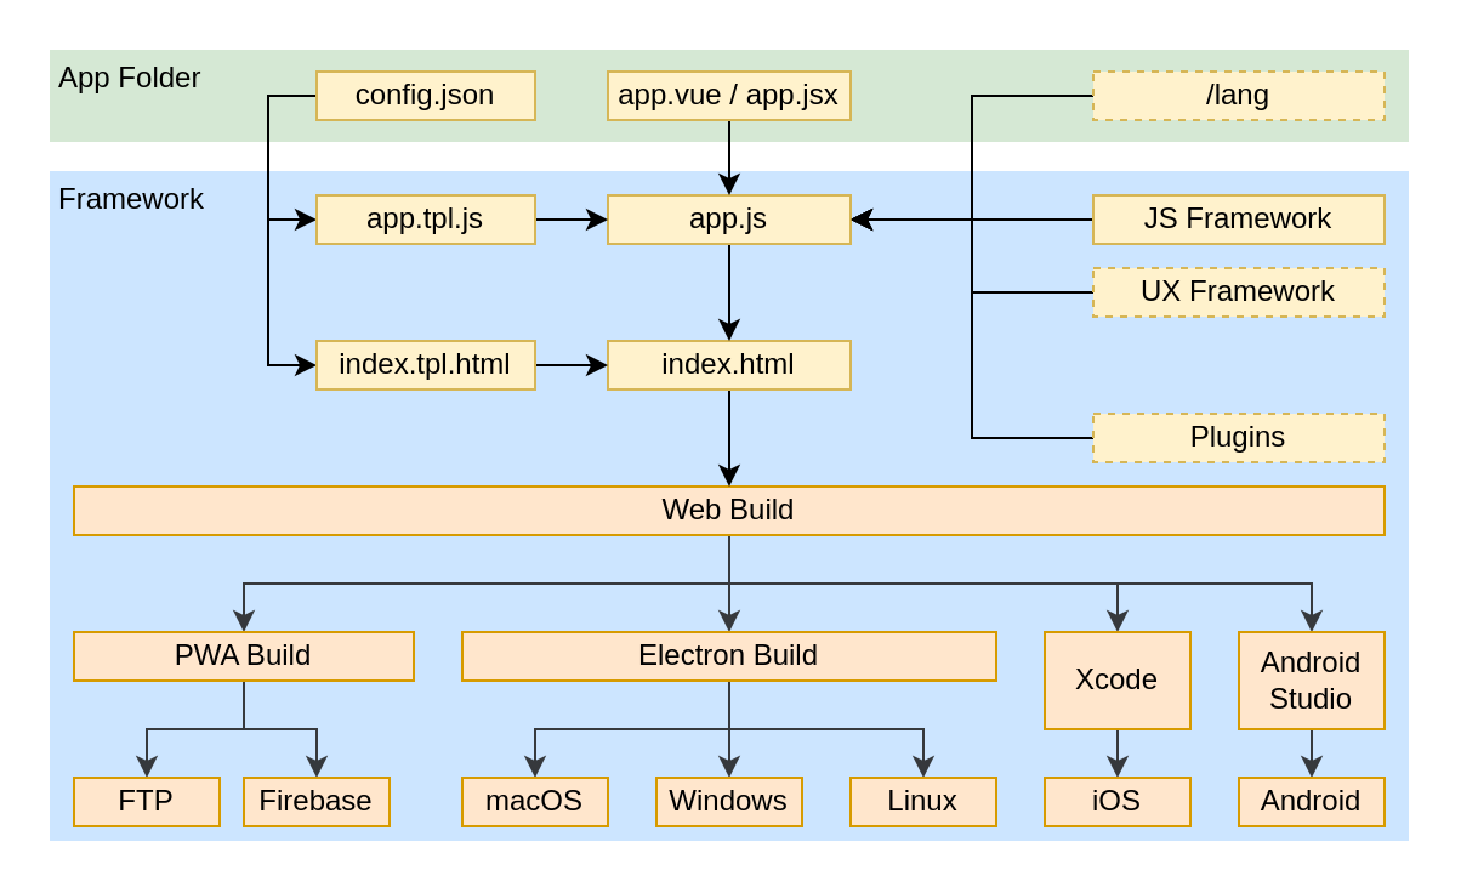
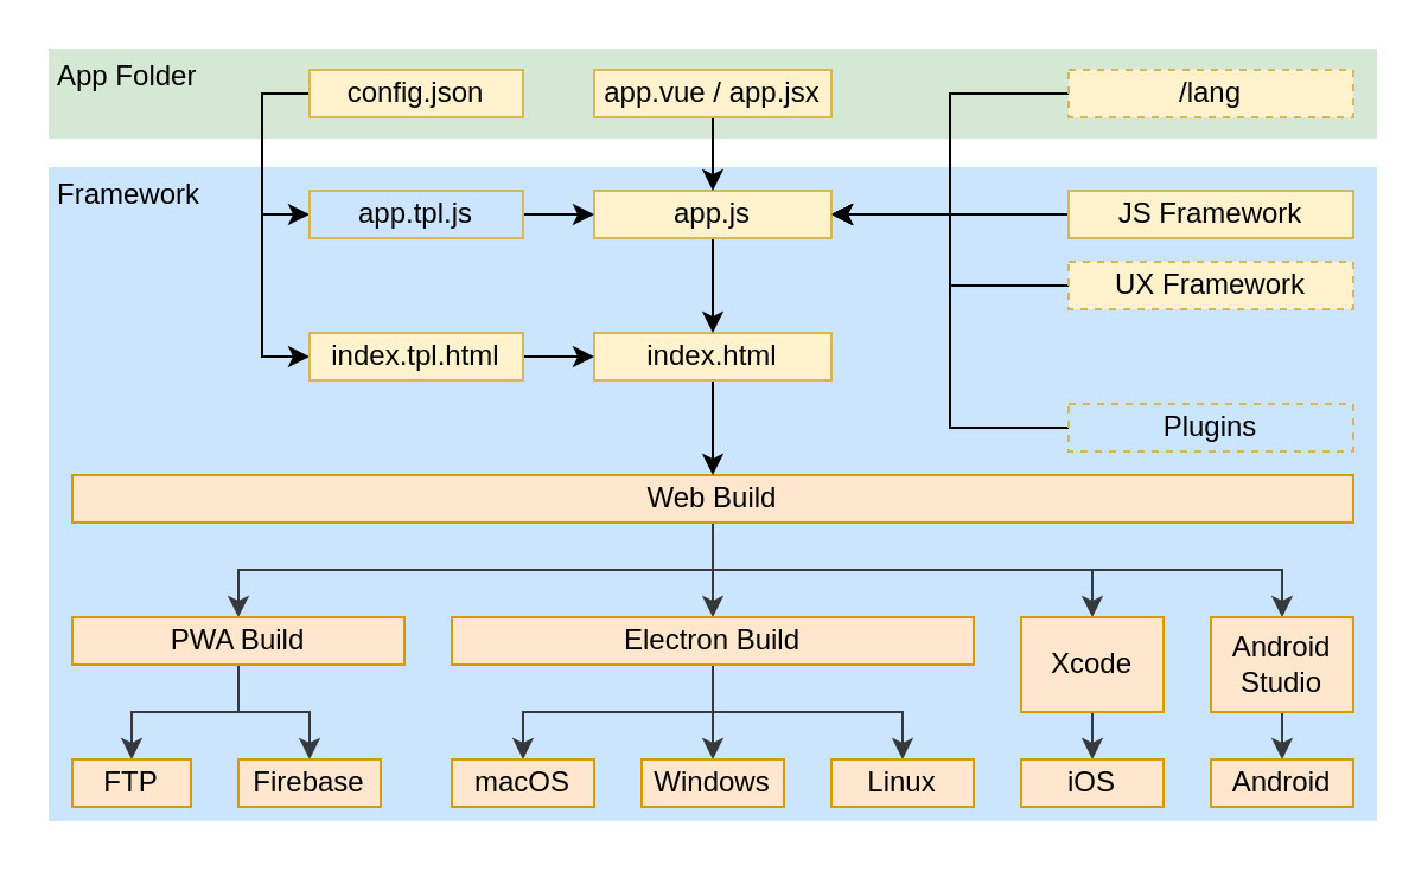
  <mxCell id="0" />
  <mxCell id="1" parent="0" />
  <mxCell id="2" value="&lt;div style=&quot;text-align: left&quot;&gt;&lt;span&gt;Framework&lt;/span&gt;&lt;/div&gt;" style="rounded=0;whiteSpace=wrap;html=1;fillColor=#cce5ff;strokeColor=none;spacing=0;align=left;labelPosition=center;verticalLabelPosition=middle;verticalAlign=top;horizontal=1;spacingTop=0;spacingBottom=0;spacingRight=0;spacingLeft=4;" parent="1" vertex="1"><mxGeometry x="20" y="70" width="560" height="276" as="geometry" /></mxCell>
  <mxCell id="3" value="&lt;div style=&quot;text-align: left&quot;&gt;&lt;span&gt;App Folder&lt;/span&gt;&lt;/div&gt;" style="rounded=0;whiteSpace=wrap;html=1;fillColor=#d5e8d4;strokeColor=none;spacing=0;align=left;labelPosition=center;verticalLabelPosition=middle;verticalAlign=top;horizontal=1;spacingTop=0;spacingBottom=0;spacingRight=0;spacingLeft=4;" parent="1" vertex="1"><mxGeometry x="20" y="20" width="560" height="38" as="geometry" /></mxCell>
  <mxCell id="4" style="edgeStyle=orthogonalEdgeStyle;rounded=0;orthogonalLoop=1;jettySize=auto;html=1;exitX=0.5;exitY=1;exitDx=0;exitDy=0;entryX=0.5;entryY=0;entryDx=0;entryDy=0;fillColor=#eeeeee;strokeColor=#36393d;" parent="1" source="8" target="15" edge="1"><mxGeometry relative="1" as="geometry" /></mxCell>
  <mxCell id="5" style="edgeStyle=orthogonalEdgeStyle;rounded=0;orthogonalLoop=1;jettySize=auto;html=1;exitX=0.5;exitY=1;exitDx=0;exitDy=0;entryX=0.5;entryY=0;entryDx=0;entryDy=0;fillColor=#eeeeee;strokeColor=#36393d;" parent="1" source="8" target="11" edge="1"><mxGeometry relative="1" as="geometry" /></mxCell>
  <mxCell id="6" style="edgeStyle=orthogonalEdgeStyle;rounded=0;orthogonalLoop=1;jettySize=auto;html=1;exitX=0.5;exitY=1;exitDx=0;exitDy=0;entryX=0.5;entryY=0;entryDx=0;entryDy=0;fillColor=#eeeeee;strokeColor=#36393d;" parent="1" source="8" target="17" edge="1"><mxGeometry relative="1" as="geometry" /></mxCell>
  <mxCell id="7" style="edgeStyle=orthogonalEdgeStyle;rounded=0;orthogonalLoop=1;jettySize=auto;html=1;exitX=0.5;exitY=1;exitDx=0;exitDy=0;entryX=0.5;entryY=0;entryDx=0;entryDy=0;fillColor=#eeeeee;strokeColor=#36393d;" parent="1" source="8" target="25" edge="1"><mxGeometry relative="1" as="geometry" /></mxCell>
  <mxCell id="8" value="Web Build&lt;br&gt;" style="rounded=0;whiteSpace=wrap;html=1;fillColor=#ffe6cc;strokeColor=#d79b00;" parent="1" vertex="1"><mxGeometry x="30" y="200" width="540" height="20" as="geometry" /></mxCell>
  <mxCell id="9" style="edgeStyle=orthogonalEdgeStyle;rounded=0;orthogonalLoop=1;jettySize=auto;html=1;exitX=0.5;exitY=1;exitDx=0;exitDy=0;entryX=0.5;entryY=0;entryDx=0;entryDy=0;fillColor=#eeeeee;strokeColor=#36393d;" parent="1" source="11" target="21" edge="1"><mxGeometry relative="1" as="geometry" /></mxCell>
  <mxCell id="10" style="edgeStyle=orthogonalEdgeStyle;rounded=0;orthogonalLoop=1;jettySize=auto;html=1;exitX=0.5;exitY=1;exitDx=0;exitDy=0;entryX=0.5;entryY=0;entryDx=0;entryDy=0;fillColor=#eeeeee;strokeColor=#36393d;" parent="1" source="11" target="22" edge="1"><mxGeometry relative="1" as="geometry" /></mxCell>
  <mxCell id="11" value="PWA Build&lt;br&gt;" style="rounded=0;whiteSpace=wrap;html=1;fillColor=#ffe6cc;strokeColor=#d79b00;" parent="1" vertex="1"><mxGeometry x="30" y="260" width="140" height="20" as="geometry" /></mxCell>
  <mxCell id="12" style="edgeStyle=orthogonalEdgeStyle;rounded=0;orthogonalLoop=1;jettySize=auto;html=1;exitX=0.5;exitY=1;exitDx=0;exitDy=0;entryX=0.5;entryY=0;entryDx=0;entryDy=0;fillColor=#eeeeee;strokeColor=#36393d;" parent="1" source="15" target="18" edge="1"><mxGeometry relative="1" as="geometry" /></mxCell>
  <mxCell id="13" style="edgeStyle=orthogonalEdgeStyle;rounded=0;orthogonalLoop=1;jettySize=auto;html=1;exitX=0.5;exitY=1;exitDx=0;exitDy=0;entryX=0.5;entryY=0;entryDx=0;entryDy=0;fillColor=#eeeeee;strokeColor=#36393d;" parent="1" source="15" target="19" edge="1"><mxGeometry relative="1" as="geometry" /></mxCell>
  <mxCell id="14" style="edgeStyle=orthogonalEdgeStyle;rounded=0;orthogonalLoop=1;jettySize=auto;html=1;exitX=0.5;exitY=1;exitDx=0;exitDy=0;entryX=0.5;entryY=0;entryDx=0;entryDy=0;fillColor=#eeeeee;strokeColor=#36393d;" parent="1" source="15" target="20" edge="1"><mxGeometry relative="1" as="geometry" /></mxCell>
  <mxCell id="15" value="Electron Build&lt;br&gt;" style="rounded=0;whiteSpace=wrap;html=1;fillColor=#ffe6cc;strokeColor=#d79b00;" parent="1" vertex="1"><mxGeometry x="190" y="260" width="220" height="20" as="geometry" /></mxCell>
  <mxCell id="16" style="edgeStyle=orthogonalEdgeStyle;rounded=0;orthogonalLoop=1;jettySize=auto;html=1;exitX=0.5;exitY=1;exitDx=0;exitDy=0;entryX=0.5;entryY=0;entryDx=0;entryDy=0;fillColor=#eeeeee;strokeColor=#36393d;" parent="1" source="17" target="23" edge="1"><mxGeometry relative="1" as="geometry" /></mxCell>
  <mxCell id="17" value="Xcode&lt;br&gt;" style="rounded=0;whiteSpace=wrap;html=1;fillColor=#ffe6cc;strokeColor=#d79b00;" parent="1" vertex="1"><mxGeometry x="430" y="260" width="60" height="40" as="geometry" /></mxCell>
  <mxCell id="18" value="macOS" style="rounded=0;whiteSpace=wrap;html=1;fillColor=#ffe6cc;strokeColor=#d79b00;" parent="1" vertex="1"><mxGeometry x="190" y="320" width="60" height="20" as="geometry" /></mxCell>
  <mxCell id="19" value="Windows" style="rounded=0;whiteSpace=wrap;html=1;fillColor=#ffe6cc;strokeColor=#d79b00;" parent="1" vertex="1"><mxGeometry x="270" y="320" width="60" height="20" as="geometry" /></mxCell>
  <mxCell id="20" value="Linux" style="rounded=0;whiteSpace=wrap;html=1;fillColor=#ffe6cc;strokeColor=#d79b00;" parent="1" vertex="1"><mxGeometry x="350" y="320" width="60" height="20" as="geometry" /></mxCell>
- <mxCell id="21" value="FTP" style="rounded=0;whiteSpace=wrap;html=1;fillColor=#ffe6cc;strokeColor=#d79b00;" parent="1" vertex="1"><mxGeometry x="30" y="320" width="60" height="20" as="geometry" /></mxCell>
+ <mxCell id="21" value="FTP" style="rounded=0;whiteSpace=wrap;html=1;fillColor=#ffe6cc;strokeColor=#d79b00;" parent="1" vertex="1"><mxGeometry x="30" y="320" width="50" height="20" as="geometry" /></mxCell>
  <mxCell id="22" value="Firebase&lt;br&gt;" style="rounded=0;whiteSpace=wrap;html=1;fillColor=#ffe6cc;strokeColor=#d79b00;" parent="1" vertex="1"><mxGeometry x="100" y="320" width="60" height="20" as="geometry" /></mxCell>
  <mxCell id="23" value="iOS&lt;br&gt;" style="rounded=0;whiteSpace=wrap;html=1;fillColor=#ffe6cc;strokeColor=#d79b00;" parent="1" vertex="1"><mxGeometry x="430" y="320" width="60" height="20" as="geometry" /></mxCell>
  <mxCell id="24" style="edgeStyle=orthogonalEdgeStyle;rounded=0;orthogonalLoop=1;jettySize=auto;html=1;exitX=0.5;exitY=1;exitDx=0;exitDy=0;entryX=0.5;entryY=0;entryDx=0;entryDy=0;fillColor=#eeeeee;strokeColor=#36393d;" parent="1" source="25" target="26" edge="1"><mxGeometry relative="1" as="geometry" /></mxCell>
  <mxCell id="25" value="Android&lt;br&gt;Studio&lt;br&gt;" style="rounded=0;whiteSpace=wrap;html=1;fillColor=#ffe6cc;strokeColor=#d79b00;" parent="1" vertex="1"><mxGeometry x="510" y="260" width="60" height="40" as="geometry" /></mxCell>
  <mxCell id="26" value="Android&lt;br&gt;" style="rounded=0;whiteSpace=wrap;html=1;fillColor=#ffe6cc;strokeColor=#d79b00;" parent="1" vertex="1"><mxGeometry x="510" y="320" width="60" height="20" as="geometry" /></mxCell>
  <mxCell id="27" style="edgeStyle=orthogonalEdgeStyle;rounded=0;orthogonalLoop=1;jettySize=auto;html=1;exitX=0.5;exitY=1;exitDx=0;exitDy=0;entryX=0.5;entryY=0;entryDx=0;entryDy=0;" parent="1" source="28" target="8" edge="1"><mxGeometry relative="1" as="geometry" /></mxCell>
  <mxCell id="28" value="index.html&lt;br&gt;" style="rounded=0;whiteSpace=wrap;html=1;fillColor=#fff2cc;strokeColor=#d6b656;" parent="1" vertex="1"><mxGeometry x="250" y="140" width="100" height="20" as="geometry" /></mxCell>
  <mxCell id="29" style="edgeStyle=orthogonalEdgeStyle;rounded=0;orthogonalLoop=1;jettySize=auto;html=1;exitX=0;exitY=0.5;exitDx=0;exitDy=0;entryX=1;entryY=0.5;entryDx=0;entryDy=0;" parent="1" source="30" target="36" edge="1"><mxGeometry relative="1" as="geometry" /></mxCell>
- <mxCell id="30" value="Plugins&lt;br&gt;" style="rounded=0;whiteSpace=wrap;html=1;fillColor=#fff2cc;strokeColor=#d6b656;dashed=1;" parent="1" vertex="1"><mxGeometry x="450" y="170" width="120" height="20" as="geometry" /></mxCell>
+ <mxCell id="30" value="Plugins&lt;br&gt;" style="rounded=0;whiteSpace=wrap;html=1;fillColor=#cce5ff;strokeColor=#d6b656;dashed=1;" parent="1" vertex="1"><mxGeometry x="450" y="170" width="120" height="20" as="geometry" /></mxCell>
  <mxCell id="31" style="edgeStyle=orthogonalEdgeStyle;rounded=0;orthogonalLoop=1;jettySize=auto;html=1;exitX=0;exitY=0.5;exitDx=0;exitDy=0;entryX=1;entryY=0.5;entryDx=0;entryDy=0;" parent="1" source="32" target="36" edge="1"><mxGeometry relative="1" as="geometry"><mxPoint x="360" y="90" as="targetPoint" /></mxGeometry></mxCell>
  <mxCell id="32" value="UX Framework&lt;br&gt;" style="rounded=0;whiteSpace=wrap;html=1;fillColor=#fff2cc;strokeColor=#d6b656;dashed=1;" parent="1" vertex="1"><mxGeometry x="450" y="110" width="120" height="20" as="geometry" /></mxCell>
  <mxCell id="33" style="edgeStyle=orthogonalEdgeStyle;rounded=0;orthogonalLoop=1;jettySize=auto;html=1;exitX=0;exitY=0.5;exitDx=0;exitDy=0;entryX=1;entryY=0.5;entryDx=0;entryDy=0;" parent="1" source="34" target="36" edge="1"><mxGeometry relative="1" as="geometry" /></mxCell>
  <mxCell id="34" value="JS Framework&lt;br&gt;" style="rounded=0;whiteSpace=wrap;html=1;fillColor=#fff2cc;strokeColor=#d6b656;" parent="1" vertex="1"><mxGeometry x="450" y="80" width="120" height="20" as="geometry" /></mxCell>
  <mxCell id="35" style="edgeStyle=orthogonalEdgeStyle;rounded=0;orthogonalLoop=1;jettySize=auto;html=1;exitX=0.5;exitY=1;exitDx=0;exitDy=0;entryX=0.5;entryY=0;entryDx=0;entryDy=0;" parent="1" source="36" target="28" edge="1"><mxGeometry relative="1" as="geometry" /></mxCell>
  <mxCell id="36" value="app.js" style="rounded=0;whiteSpace=wrap;html=1;fillColor=#fff2cc;strokeColor=#d6b656;" parent="1" vertex="1"><mxGeometry x="250" y="80" width="100" height="20" as="geometry" /></mxCell>
  <mxCell id="37" style="edgeStyle=orthogonalEdgeStyle;rounded=0;orthogonalLoop=1;jettySize=auto;html=1;exitX=0;exitY=0.5;exitDx=0;exitDy=0;entryX=0;entryY=0.5;entryDx=0;entryDy=0;" edge="1" parent="1" source="39" target="45"><mxGeometry relative="1" as="geometry" /></mxCell>
  <mxCell id="38" style="edgeStyle=orthogonalEdgeStyle;rounded=0;orthogonalLoop=1;jettySize=auto;html=1;exitX=0;exitY=0.5;exitDx=0;exitDy=0;entryX=0;entryY=0.5;entryDx=0;entryDy=0;" edge="1" parent="1" source="39" target="47"><mxGeometry relative="1" as="geometry" /></mxCell>
  <mxCell id="39" value="config.json" style="rounded=0;whiteSpace=wrap;html=1;fillColor=#fff2cc;strokeColor=#d6b656;" parent="1" vertex="1"><mxGeometry x="130" y="29" width="90" height="20" as="geometry" /></mxCell>
  <mxCell id="40" style="edgeStyle=orthogonalEdgeStyle;rounded=0;orthogonalLoop=1;jettySize=auto;html=1;exitX=0.5;exitY=1;exitDx=0;exitDy=0;entryX=0.5;entryY=0;entryDx=0;entryDy=0;" parent="1" source="41" target="36" edge="1"><mxGeometry relative="1" as="geometry" /></mxCell>
  <mxCell id="41" value="app.vue / app.jsx" style="rounded=0;whiteSpace=wrap;html=1;fillColor=#fff2cc;strokeColor=#d6b656;" parent="1" vertex="1"><mxGeometry x="250" y="29" width="100" height="20" as="geometry" /></mxCell>
  <mxCell id="42" style="edgeStyle=orthogonalEdgeStyle;rounded=0;orthogonalLoop=1;jettySize=auto;html=1;exitX=0;exitY=0.5;exitDx=0;exitDy=0;entryX=1;entryY=0.5;entryDx=0;entryDy=0;" parent="1" source="43" target="36" edge="1"><mxGeometry relative="1" as="geometry" /></mxCell>
  <mxCell id="43" value="/lang" style="rounded=0;whiteSpace=wrap;html=1;fillColor=#fff2cc;strokeColor=#d6b656;dashed=1;" parent="1" vertex="1"><mxGeometry x="450" y="29" width="120" height="20" as="geometry" /></mxCell>
  <mxCell id="44" style="edgeStyle=orthogonalEdgeStyle;rounded=0;orthogonalLoop=1;jettySize=auto;html=1;exitX=1;exitY=0.5;exitDx=0;exitDy=0;entryX=0;entryY=0.5;entryDx=0;entryDy=0;" edge="1" parent="1" source="45" target="36"><mxGeometry relative="1" as="geometry" /></mxCell>
- <mxCell id="45" value="app.tpl.js" style="rounded=0;whiteSpace=wrap;html=1;fillColor=#fff2cc;strokeColor=#d6b656;" vertex="1" parent="1"><mxGeometry x="130" y="80" width="90" height="20" as="geometry" /></mxCell>
+ <mxCell id="45" value="app.tpl.js" style="rounded=0;whiteSpace=wrap;html=1;fillColor=#cce5ff;strokeColor=#d6b656;" vertex="1" parent="1"><mxGeometry x="130" y="80" width="90" height="20" as="geometry" /></mxCell>
  <mxCell id="46" style="edgeStyle=orthogonalEdgeStyle;rounded=0;orthogonalLoop=1;jettySize=auto;html=1;exitX=1;exitY=0.5;exitDx=0;exitDy=0;" edge="1" parent="1" source="47" target="28"><mxGeometry relative="1" as="geometry" /></mxCell>
  <mxCell id="47" value="index.tpl.html" style="rounded=0;whiteSpace=wrap;html=1;fillColor=#fff2cc;strokeColor=#d6b656;" vertex="1" parent="1"><mxGeometry x="130" y="140" width="90" height="20" as="geometry" /></mxCell>
